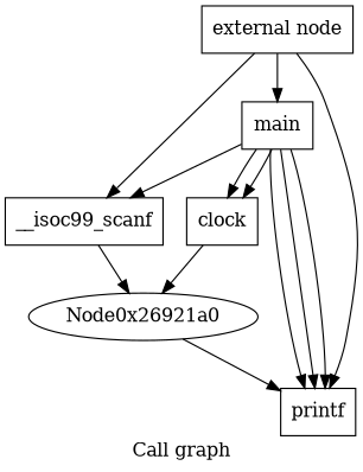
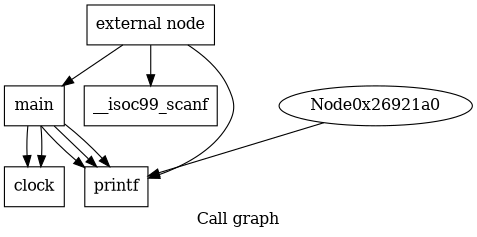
  digraph {
    label="Call graph"
    node [shape=record]
    n1 [label="{external node}"]
    n2 [label="{main}"]
    n3 [label="{__isoc99_scanf}"]
    n4 [label="{printf}"]
    n5 [label="{clock}"]
    Node0x26921a0 [shape=""]
    n1 -> n2
    n1 -> n3
    n1 -> n4
-   n2 -> n3
    n2 -> n4
    n2 -> n4
    n2 -> n4
    n2 -> n5
    n2 -> n5
-   n3 -> Node0x26921a0
-   n5 -> Node0x26921a0
    Node0x26921a0 -> n4
  }
